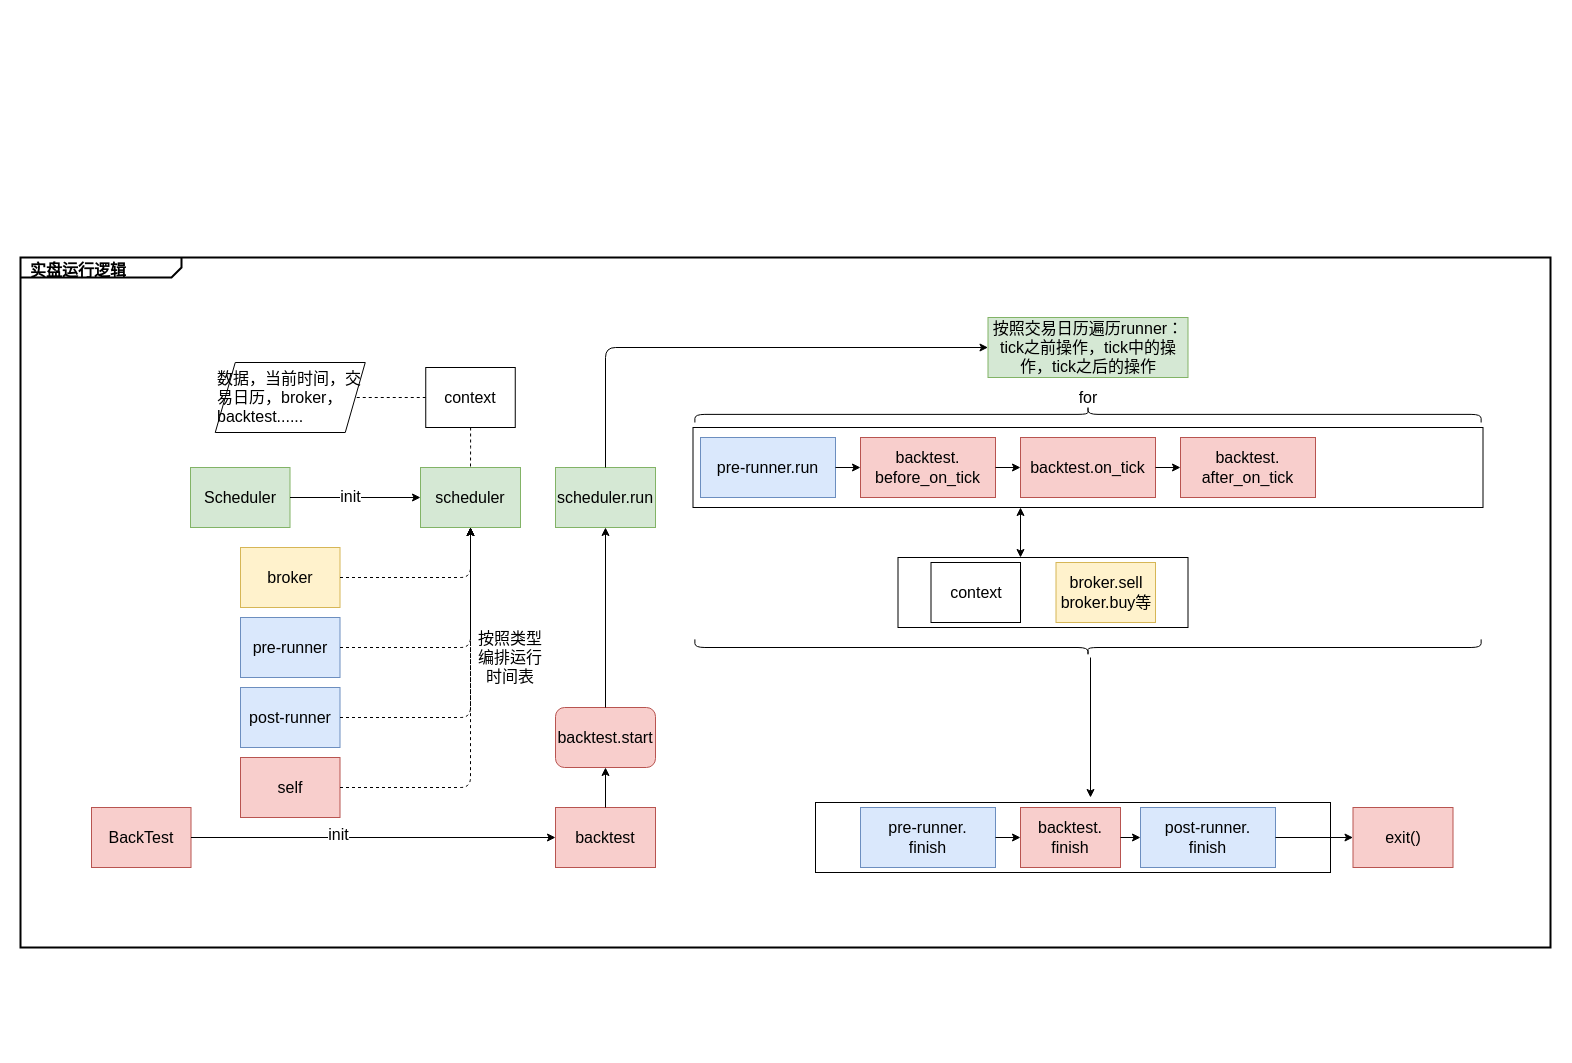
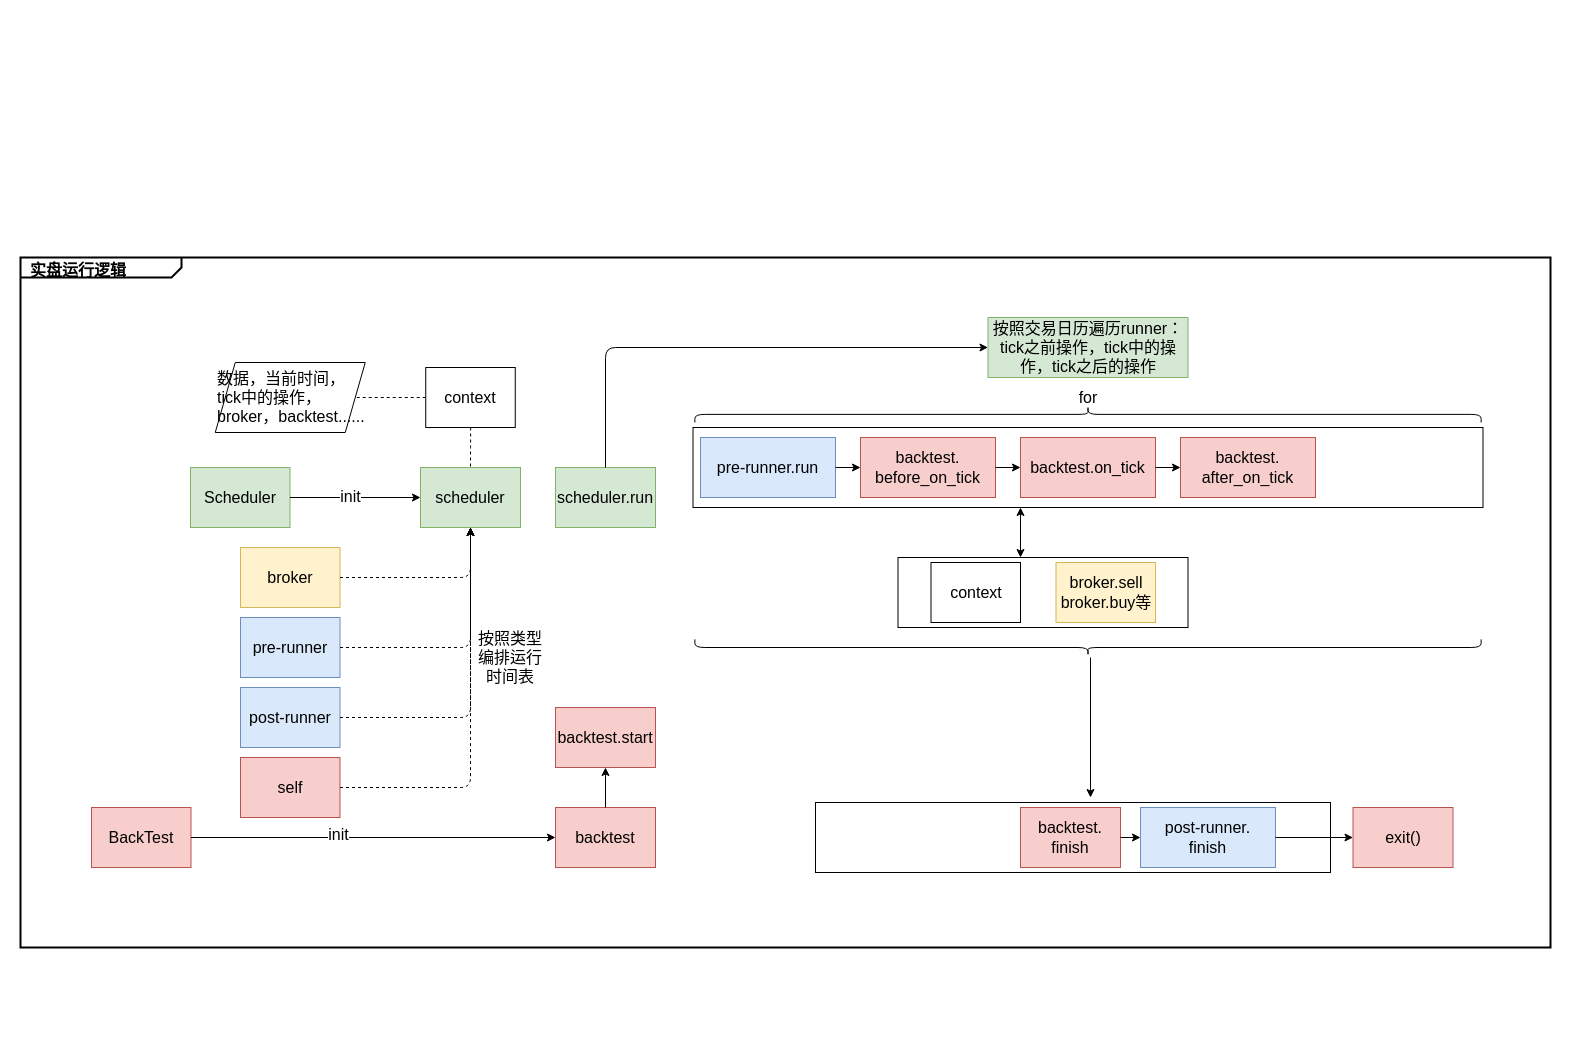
  <mxCell id="0" style=";html=1;" />
  <mxCell id="1" style=";html=1;" parent="0" />
  <mxCell id="2" value="" style="rounded=0;whiteSpace=wrap;html=1;fontSize=16;align=left;" parent="1" vertex="1"><mxGeometry x="815" y="802" width="515" height="70" as="geometry" /></mxCell>
  <mxCell id="3" value="" style="rounded=0;whiteSpace=wrap;html=1;fontSize=16;align=left;" parent="1" vertex="1"><mxGeometry x="897.5" y="557" width="290" height="70" as="geometry" /></mxCell>
  <mxCell id="4" value="" style="rounded=0;whiteSpace=wrap;html=1;fontSize=16;align=left;" parent="1" vertex="1"><mxGeometry x="692.5" y="427" width="790" height="80" as="geometry" /></mxCell>
  <mxCell id="5" value="&lt;p style=&quot;margin: 4px 0px 0px 10px ; text-align: left ; font-size: 16px&quot;&gt;&lt;b&gt;实盘运行逻辑&lt;/b&gt;&lt;/p&gt;" style="html=1;strokeWidth=2;shape=mxgraph.sysml.package;html=1;overflow=fill;whiteSpace=wrap;gradientColor=none;fontSize=16;align=center;labelX=161;shadow=0;sketch=0;fillColor=none;connectable=0;" parent="1" vertex="1"><mxGeometry x="20" y="257" width="1530" height="690" as="geometry" /></mxCell>
  <mxCell id="6" style="edgeStyle=orthogonalEdgeStyle;rounded=0;html=1;jettySize=auto;orthogonalLoop=1;endArrow=circlePlus;endFill=0;fontSize=16;" parent="1" edge="1"><mxGeometry relative="1" as="geometry"><Array as="points"><mxPoint x="567" y="362" /><mxPoint x="607" y="362" /></Array><mxPoint x="607" y="322" as="targetPoint" /></mxGeometry></mxCell>
  <mxCell id="7" style="edgeStyle=orthogonalEdgeStyle;rounded=0;html=1;endArrow=circlePlus;endFill=0;jettySize=auto;orthogonalLoop=1;fontSize=16;" parent="1" edge="1"><mxGeometry relative="1" as="geometry"><Array as="points"><mxPoint x="807" y="362" /><mxPoint x="607" y="362" /></Array><mxPoint x="607" y="322" as="targetPoint" /></mxGeometry></mxCell>
  <mxCell id="8" style="edgeStyle=none;rounded=0;html=1;dashed=1;endArrow=none;endFill=0;jettySize=auto;orthogonalLoop=1;fontSize=16;" parent="1" edge="1"><mxGeometry relative="1" as="geometry"><mxPoint x="1227.417" y="482" as="sourcePoint" /></mxGeometry></mxCell>
  <mxCell id="9" style="edgeStyle=orthogonalEdgeStyle;rounded=0;html=1;endArrow=circlePlus;endFill=0;jettySize=auto;orthogonalLoop=1;entryX=0.25;entryY=1;fontSize=16;" parent="1" edge="1"><mxGeometry relative="1" as="geometry"><Array as="points"><mxPoint x="717" y="512" /><mxPoint x="767" y="512" /></Array><mxPoint x="767" y="482" as="targetPoint" /></mxGeometry></mxCell>
  <mxCell id="10" style="edgeStyle=orthogonalEdgeStyle;rounded=0;html=1;endArrow=circlePlus;endFill=0;jettySize=auto;orthogonalLoop=1;entryX=0.5;entryY=1;fontSize=16;" parent="1" edge="1"><mxGeometry relative="1" as="geometry"><Array as="points"><mxPoint x="907" y="512" /><mxPoint x="807" y="512" /></Array><mxPoint x="907" y="532" as="sourcePoint" /></mxGeometry></mxCell>
  <mxCell id="11" style="edgeStyle=orthogonalEdgeStyle;rounded=0;html=1;endArrow=circlePlus;endFill=0;jettySize=auto;orthogonalLoop=1;entryX=0.75;entryY=1;fontSize=16;" parent="1" edge="1"><mxGeometry relative="1" as="geometry"><Array as="points"><mxPoint x="1107" y="502" /><mxPoint x="847" y="502" /></Array><mxPoint x="1107" y="532" as="sourcePoint" /></mxGeometry></mxCell>
  <mxCell id="12" style="edgeStyle=none;rounded=0;html=1;dashed=1;endArrow=none;endFill=0;jettySize=auto;orthogonalLoop=1;fontSize=16;" parent="1" edge="1"><mxGeometry relative="1" as="geometry"><mxPoint x="1107" y="302" as="targetPoint" /></mxGeometry></mxCell>
  <mxCell id="13" style="edgeStyle=orthogonalEdgeStyle;rounded=0;html=1;endArrow=circlePlus;endFill=0;jettySize=auto;orthogonalLoop=1;fontSize=16;" parent="1" edge="1"><mxGeometry relative="1" as="geometry"><Array as="points"><mxPoint x="567" y="632" /><mxPoint x="567" y="632" /></Array><mxPoint x="567" y="492" as="targetPoint" /></mxGeometry></mxCell>
  <mxCell id="14" style="rounded=0;html=1;endArrow=none;endFill=0;jettySize=auto;orthogonalLoop=1;dashed=1;fontSize=16;" parent="1" edge="1"><mxGeometry relative="1" as="geometry"><mxPoint x="1090.03" y="602" as="targetPoint" /></mxGeometry></mxCell>
  <mxCell id="15" style="edgeStyle=none;rounded=0;html=1;dashed=1;endArrow=none;endFill=0;jettySize=auto;orthogonalLoop=1;fontSize=16;" parent="1" edge="1"><mxGeometry relative="1" as="geometry"><mxPoint x="1277" y="482" as="targetPoint" /></mxGeometry></mxCell>
  <mxCell id="16" value="Scheduler" style="rounded=0;whiteSpace=wrap;html=1;fontSize=16;fillColor=#d5e8d4;strokeColor=#82b366;" parent="1" vertex="1"><mxGeometry x="190" y="467" width="99.5" height="60" as="geometry" /></mxCell>
  <mxCell id="17" value="scheduler" style="rounded=0;whiteSpace=wrap;html=1;fontSize=16;fillColor=#d5e8d4;strokeColor=#82b366;" parent="1" vertex="1"><mxGeometry x="420" y="467" width="100" height="60" as="geometry" /></mxCell>
  <mxCell id="18" value="" style="endArrow=classic;startArrow=none;html=1;fontSize=16;startFill=0;" parent="1" source="16" target="17" edge="1"><mxGeometry width="50" height="50" relative="1" as="geometry"><mxPoint x="820" y="517" as="sourcePoint" /><mxPoint x="870" y="467" as="targetPoint" /></mxGeometry></mxCell>
  <mxCell id="19" value="init" style="edgeLabel;html=1;align=center;verticalAlign=middle;resizable=0;points=[];fontSize=16;" parent="18" vertex="1" connectable="0"><mxGeometry x="-0.08" y="2" relative="1" as="geometry"><mxPoint as="offset" /></mxGeometry></mxCell>
  <mxCell id="20" value="" style="edgeStyle=orthogonalEdgeStyle;rounded=0;orthogonalLoop=1;jettySize=auto;html=1;startArrow=none;startFill=0;endArrow=none;endFill=0;fontSize=16;dashed=1;" parent="1" source="21" target="53" edge="1"><mxGeometry relative="1" as="geometry"><mxPoint x="360" y="397" as="targetPoint" /></mxGeometry></mxCell>
  <mxCell id="21" value="context" style="rounded=0;whiteSpace=wrap;html=1;fontSize=16;" parent="1" vertex="1"><mxGeometry x="425.25" y="367" width="89.5" height="60" as="geometry" /></mxCell>
  <mxCell id="22" value="BackTest" style="rounded=0;whiteSpace=wrap;html=1;fontSize=16;fillColor=#f8cecc;strokeColor=#b85450;" parent="1" vertex="1"><mxGeometry x="91" y="807" width="99.5" height="60" as="geometry" /></mxCell>
  <mxCell id="23" value="backtest" style="rounded=0;whiteSpace=wrap;html=1;fontSize=16;fillColor=#f8cecc;strokeColor=#b85450;" parent="1" vertex="1"><mxGeometry x="555" y="807" width="100" height="60" as="geometry" /></mxCell>
  <mxCell id="24" value="" style="edgeStyle=orthogonalEdgeStyle;rounded=0;orthogonalLoop=1;jettySize=auto;html=1;startArrow=none;startFill=0;endArrow=classic;endFill=1;fontSize=16;" parent="1" source="22" target="23" edge="1"><mxGeometry relative="1" as="geometry"><mxPoint x="650" y="666.5" as="sourcePoint" /><mxPoint x="730" y="666.5" as="targetPoint" /></mxGeometry></mxCell>
  <mxCell id="25" value="init" style="edgeLabel;html=1;align=center;verticalAlign=middle;resizable=0;points=[];fontSize=16;" parent="24" vertex="1" connectable="0"><mxGeometry x="-0.191" y="4" relative="1" as="geometry"><mxPoint as="offset" /></mxGeometry></mxCell>
  <mxCell id="26" value="broker" style="rounded=0;whiteSpace=wrap;html=1;fontSize=16;fillColor=#fff2cc;strokeColor=#d6b656;" parent="1" vertex="1"><mxGeometry x="240" y="547" width="99.5" height="60" as="geometry" /></mxCell>
  <mxCell id="27" value="pre-runner" style="rounded=0;whiteSpace=wrap;html=1;fontSize=16;fillColor=#dae8fc;strokeColor=#6c8ebf;" parent="1" vertex="1"><mxGeometry x="240" y="617" width="99.5" height="60" as="geometry" /></mxCell>
  <mxCell id="28" value="self" style="rounded=0;whiteSpace=wrap;html=1;fontSize=16;fillColor=#f8cecc;strokeColor=#b85450;" parent="1" vertex="1"><mxGeometry x="240" y="757" width="99.5" height="60" as="geometry" /></mxCell>
  <mxCell id="29" value="" style="endArrow=classic;html=1;dashed=1;fontSize=16;" parent="1" source="26" target="17" edge="1"><mxGeometry width="50" height="50" relative="1" as="geometry"><mxPoint x="490" y="687" as="sourcePoint" /><mxPoint x="540" y="637" as="targetPoint" /><Array as="points"><mxPoint x="470" y="577" /></Array></mxGeometry></mxCell>
  <mxCell id="30" value="" style="endArrow=classic;html=1;dashed=1;fontSize=16;" parent="1" source="27" target="17" edge="1"><mxGeometry width="50" height="50" relative="1" as="geometry"><mxPoint x="440" y="727" as="sourcePoint" /><mxPoint x="490" y="677" as="targetPoint" /><Array as="points"><mxPoint x="470" y="647" /></Array></mxGeometry></mxCell>
  <mxCell id="31" value="" style="endArrow=classic;html=1;dashed=1;fontSize=16;" parent="1" source="28" target="17" edge="1"><mxGeometry width="50" height="50" relative="1" as="geometry"><mxPoint x="410" y="787" as="sourcePoint" /><mxPoint x="450" y="637" as="targetPoint" /><Array as="points"><mxPoint x="470" y="787" /></Array></mxGeometry></mxCell>
  <mxCell id="32" value="按照类型编排运行时间表" style="text;html=1;strokeColor=none;fillColor=none;align=center;verticalAlign=middle;whiteSpace=wrap;rounded=0;shadow=0;dashed=1;sketch=0;fontSize=16;" parent="1" vertex="1"><mxGeometry x="475" y="647" width="70" height="20" as="geometry" /></mxCell>
  <mxCell id="33" value="" style="edgeStyle=orthogonalEdgeStyle;rounded=0;orthogonalLoop=1;jettySize=auto;html=1;startArrow=none;startFill=0;endArrow=none;endFill=0;fontSize=16;dashed=1;" parent="1" source="21" target="17" edge="1"><mxGeometry relative="1" as="geometry"><mxPoint x="480.1" y="377" as="sourcePoint" /><mxPoint x="480" y="327" as="targetPoint" /></mxGeometry></mxCell>
  <mxCell id="34" value="scheduler.run" style="rounded=0;whiteSpace=wrap;html=1;fontSize=16;fillColor=#d5e8d4;strokeColor=#82b366;" parent="1" vertex="1"><mxGeometry x="555" y="467" width="100" height="60" as="geometry" /></mxCell>
- <mxCell id="35" value="backtest.start" style="whiteSpace=wrap;html=1;fontSize=16;fillColor=#f8cecc;strokeColor=#b85450;rounded=1;" parent="1" vertex="1"><mxGeometry x="555" y="707" width="100" height="60" as="geometry" /></mxCell>
- <mxCell id="36" value="" style="endArrow=classic;html=1;fontSize=16;" parent="1" source="35" target="34" edge="1"><mxGeometry width="50" height="50" relative="1" as="geometry"><mxPoint x="590" y="657" as="sourcePoint" /><mxPoint x="640" y="607" as="targetPoint" /></mxGeometry></mxCell>
+ <mxCell id="35" value="backtest.start" style="rounded=0;whiteSpace=wrap;html=1;fontSize=16;fillColor=#f8cecc;strokeColor=#b85450;" parent="1" vertex="1"><mxGeometry x="555" y="707" width="100" height="60" as="geometry" /></mxCell>
  <mxCell id="37" value="" style="endArrow=classic;html=1;fontSize=16;" parent="1" source="23" target="35" edge="1"><mxGeometry width="50" height="50" relative="1" as="geometry"><mxPoint x="830" y="807" as="sourcePoint" /><mxPoint x="830" y="627" as="targetPoint" /></mxGeometry></mxCell>
  <mxCell id="38" value="按照交易日历遍历runner：tick之前操作，tick中的操作，tick之后的操作" style="rounded=0;whiteSpace=wrap;html=1;fontSize=16;fillColor=#d5e8d4;strokeColor=#82b366;" parent="1" vertex="1"><mxGeometry x="987.5" y="317" width="200" height="60" as="geometry" /></mxCell>
  <mxCell id="39" value="backtest.on_tick" style="rounded=0;whiteSpace=wrap;html=1;fontSize=16;fillColor=#f8cecc;strokeColor=#b85450;" parent="1" vertex="1"><mxGeometry x="1020" y="437" width="135" height="60" as="geometry" /></mxCell>
  <mxCell id="40" value="" style="endArrow=classic;html=1;fontSize=16;" parent="1" source="34" target="38" edge="1"><mxGeometry width="50" height="50" relative="1" as="geometry"><mxPoint x="630" y="607" as="sourcePoint" /><mxPoint x="680" y="557" as="targetPoint" /><Array as="points"><mxPoint x="605" y="347" /></Array></mxGeometry></mxCell>
  <mxCell id="41" value="" style="shape=curlyBracket;whiteSpace=wrap;html=1;rounded=1;fontSize=16;align=left;rotation=90;" parent="1" vertex="1"><mxGeometry x="1079.38" y="20.75" width="16.25" height="786.25" as="geometry" /></mxCell>
  <mxCell id="42" value="for" style="text;html=1;strokeColor=none;fillColor=none;align=center;verticalAlign=middle;whiteSpace=wrap;rounded=0;fontSize=16;" parent="1" vertex="1"><mxGeometry x="1067.5" y="387" width="40" height="20" as="geometry" /></mxCell>
  <mxCell id="43" value="broker.sell&lt;br&gt;broker.buy等" style="rounded=0;whiteSpace=wrap;html=1;fontSize=16;fillColor=#fff2cc;strokeColor=#d6b656;" parent="1" vertex="1"><mxGeometry x="1055.5" y="562" width="99.5" height="60" as="geometry" /></mxCell>
  <mxCell id="44" value="pre-runner.run" style="rounded=0;whiteSpace=wrap;html=1;fontSize=16;fillColor=#dae8fc;strokeColor=#6c8ebf;" parent="1" vertex="1"><mxGeometry x="700" y="437" width="135" height="60" as="geometry" /></mxCell>
  <mxCell id="45" value="backtest.&lt;br&gt;before_on_tick" style="rounded=0;whiteSpace=wrap;html=1;fontSize=16;fillColor=#f8cecc;strokeColor=#b85450;" parent="1" vertex="1"><mxGeometry x="860" y="437" width="135" height="60" as="geometry" /></mxCell>
  <mxCell id="46" value="backtest.&lt;br&gt;after_on_tick" style="rounded=0;whiteSpace=wrap;html=1;fontSize=16;fillColor=#f8cecc;strokeColor=#b85450;" parent="1" vertex="1"><mxGeometry x="1180" y="437" width="135" height="60" as="geometry" /></mxCell>
  <mxCell id="47" value="" style="endArrow=classic;html=1;fontSize=16;" parent="1" source="44" target="45" edge="1"><mxGeometry width="50" height="50" relative="1" as="geometry"><mxPoint x="490" y="747" as="sourcePoint" /><mxPoint x="540" y="697" as="targetPoint" /></mxGeometry></mxCell>
  <mxCell id="48" value="" style="endArrow=classic;html=1;fontSize=16;" parent="1" source="45" target="39" edge="1"><mxGeometry width="50" height="50" relative="1" as="geometry"><mxPoint x="812" y="567" as="sourcePoint" /><mxPoint x="820" y="527" as="targetPoint" /></mxGeometry></mxCell>
  <mxCell id="49" value="" style="endArrow=classic;html=1;fontSize=16;" parent="1" source="39" target="46" edge="1"><mxGeometry width="50" height="50" relative="1" as="geometry"><mxPoint x="820" y="587" as="sourcePoint" /><mxPoint x="820" y="617" as="targetPoint" /></mxGeometry></mxCell>
  <mxCell id="50" value="post-runner" style="rounded=0;whiteSpace=wrap;html=1;fontSize=16;fillColor=#dae8fc;strokeColor=#6c8ebf;" parent="1" vertex="1"><mxGeometry x="240" y="687" width="99.5" height="60" as="geometry" /></mxCell>
  <mxCell id="51" value="" style="endArrow=classic;html=1;dashed=1;fontSize=16;" parent="1" source="50" target="17" edge="1"><mxGeometry width="50" height="50" relative="1" as="geometry"><mxPoint x="349.5" y="587" as="sourcePoint" /><mxPoint x="480" y="537" as="targetPoint" /><Array as="points"><mxPoint x="470" y="717" /></Array></mxGeometry></mxCell>
  <mxCell id="52" style="edgeStyle=orthogonalEdgeStyle;rounded=0;orthogonalLoop=1;jettySize=auto;html=1;exitX=0.5;exitY=1;exitDx=0;exitDy=0;dashed=1;startArrow=none;startFill=0;endArrow=none;endFill=0;fontSize=16;" parent="1" source="32" target="32" edge="1"><mxGeometry relative="1" as="geometry" /></mxCell>
- <mxCell id="53" value="&lt;span&gt;数据，当前时间，交易日历，broker，backtest......&lt;/span&gt;" style="shape=parallelogram;perimeter=parallelogramPerimeter;whiteSpace=wrap;html=1;fixedSize=1;rounded=0;fontSize=16;align=left;" parent="1" vertex="1"><mxGeometry x="214.75" y="362" width="150" height="70" as="geometry" /></mxCell>
+ <mxCell id="53" value="&lt;span&gt;数据，当前时间，tick中的操作，broker，backtest......&lt;/span&gt;" style="shape=parallelogram;perimeter=parallelogramPerimeter;whiteSpace=wrap;html=1;fixedSize=1;rounded=0;fontSize=16;align=left;" parent="1" vertex="1"><mxGeometry x="214.75" y="362" width="150" height="70" as="geometry" /></mxCell>
  <mxCell id="54" value="context" style="rounded=0;whiteSpace=wrap;html=1;fontSize=16;" parent="1" vertex="1"><mxGeometry x="930.5" y="562" width="89.5" height="60" as="geometry" /></mxCell>
  <mxCell id="55" value="" style="endArrow=classic;startArrow=classic;html=1;fontSize=16;" parent="1" edge="1"><mxGeometry width="50" height="50" relative="1" as="geometry"><mxPoint x="1020" y="557" as="sourcePoint" /><mxPoint x="1020" y="507" as="targetPoint" /></mxGeometry></mxCell>
  <mxCell id="56" value="backtest.&lt;br&gt;finish" style="rounded=0;whiteSpace=wrap;html=1;fontSize=16;fillColor=#f8cecc;strokeColor=#b85450;" parent="1" vertex="1"><mxGeometry x="1020" y="807" width="100" height="60" as="geometry" /></mxCell>
- <mxCell id="57" value="pre-runner.&lt;br&gt;finish" style="rounded=0;whiteSpace=wrap;html=1;fontSize=16;fillColor=#dae8fc;strokeColor=#6c8ebf;" parent="1" vertex="1"><mxGeometry x="860" y="807" width="135" height="60" as="geometry" /></mxCell>
  <mxCell id="58" value="post-runner.&lt;br&gt;finish" style="rounded=0;whiteSpace=wrap;html=1;fontSize=16;fillColor=#dae8fc;strokeColor=#6c8ebf;" parent="1" vertex="1"><mxGeometry x="1140" y="807" width="135" height="60" as="geometry" /></mxCell>
  <mxCell id="59" value="" style="shape=curlyBracket;whiteSpace=wrap;html=1;rounded=1;fontSize=16;align=left;rotation=-90;" parent="1" vertex="1"><mxGeometry x="1079.38" y="253.88" width="16.25" height="786.25" as="geometry" /></mxCell>
  <mxCell id="60" value="" style="endArrow=classic;html=1;fontSize=16;" parent="1" edge="1"><mxGeometry width="50" height="50" relative="1" as="geometry"><mxPoint x="1090" y="657" as="sourcePoint" /><mxPoint x="1090" y="797" as="targetPoint" /></mxGeometry></mxCell>
- <mxCell id="61" value="" style="endArrow=classic;html=1;fontSize=16;" parent="1" source="57" target="56" edge="1"><mxGeometry width="50" height="50" relative="1" as="geometry"><mxPoint x="1090" y="747" as="sourcePoint" /><mxPoint x="1140" y="697" as="targetPoint" /></mxGeometry></mxCell>
  <mxCell id="62" value="" style="endArrow=classic;html=1;fontSize=16;" parent="1" source="56" target="58" edge="1"><mxGeometry width="50" height="50" relative="1" as="geometry"><mxPoint x="1140" y="797" as="sourcePoint" /><mxPoint x="1190" y="747" as="targetPoint" /></mxGeometry></mxCell>
  <mxCell id="63" value="exit()" style="rounded=0;whiteSpace=wrap;html=1;fontSize=16;fillColor=#f8cecc;strokeColor=#b85450;" parent="1" vertex="1"><mxGeometry x="1352.5" y="807" width="100" height="60" as="geometry" /></mxCell>
  <mxCell id="64" value="" style="endArrow=classic;html=1;fontSize=16;" parent="1" source="58" target="63" edge="1"><mxGeometry width="50" height="50" relative="1" as="geometry"><mxPoint x="1330" y="787" as="sourcePoint" /><mxPoint x="1380" y="737" as="targetPoint" /></mxGeometry></mxCell>
